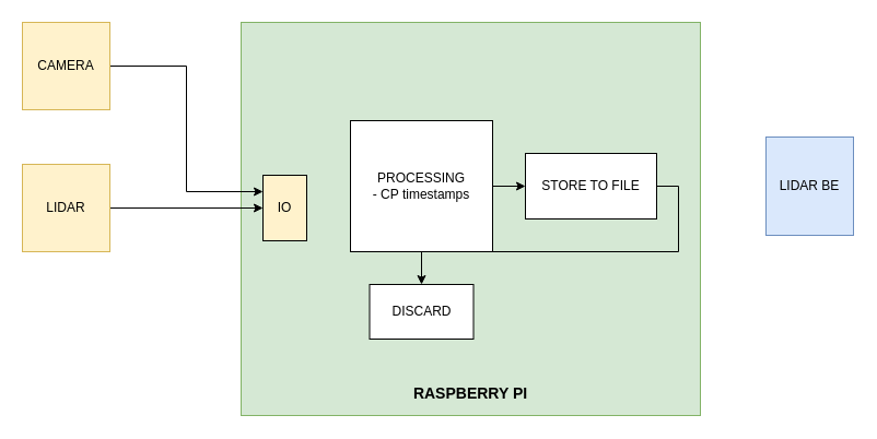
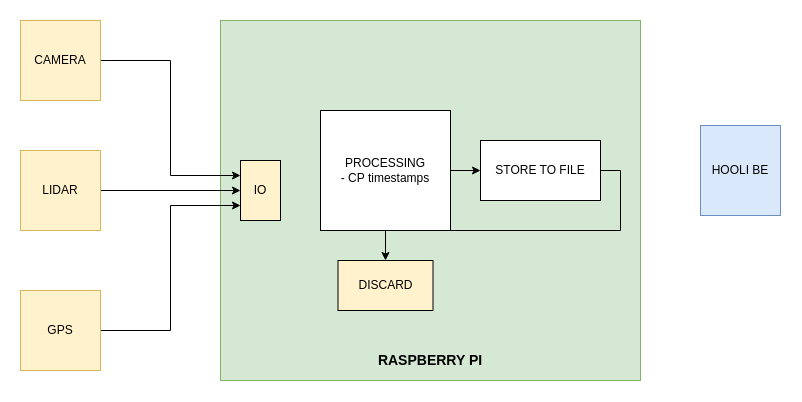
  <mxCell id="0" />
  <mxCell id="1" parent="0" />
  <mxCell id="2" value="&lt;div style=&quot;font-size: 14px&quot;&gt;&lt;font style=&quot;font-size: 14px&quot;&gt;&lt;b&gt;&lt;br&gt;&lt;/b&gt;&lt;/font&gt;&lt;/div&gt;&lt;div style=&quot;font-size: 14px&quot;&gt;&lt;font style=&quot;font-size: 14px&quot;&gt;&lt;b&gt;&lt;br&gt;&lt;/b&gt;&lt;/font&gt;&lt;/div&gt;&lt;div style=&quot;font-size: 14px&quot;&gt;&lt;font style=&quot;font-size: 14px&quot;&gt;&lt;b&gt;&lt;br&gt;&lt;/b&gt;&lt;/font&gt;&lt;/div&gt;&lt;div style=&quot;font-size: 14px&quot;&gt;&lt;font style=&quot;font-size: 14px&quot;&gt;&lt;b&gt;&lt;br&gt;&lt;/b&gt;&lt;/font&gt;&lt;/div&gt;&lt;div style=&quot;font-size: 14px&quot;&gt;&lt;font style=&quot;font-size: 14px&quot;&gt;&lt;b&gt;&lt;br&gt;&lt;/b&gt;&lt;/font&gt;&lt;/div&gt;&lt;div style=&quot;font-size: 14px&quot;&gt;&lt;font style=&quot;font-size: 14px&quot;&gt;&lt;b&gt;&lt;br&gt;&lt;/b&gt;&lt;/font&gt;&lt;/div&gt;&lt;div style=&quot;font-size: 14px&quot;&gt;&lt;font style=&quot;font-size: 14px&quot;&gt;&lt;b&gt;&lt;br&gt;&lt;/b&gt;&lt;/font&gt;&lt;/div&gt;&lt;div style=&quot;font-size: 14px&quot;&gt;&lt;font style=&quot;font-size: 14px&quot;&gt;&lt;b&gt;&lt;br&gt;&lt;/b&gt;&lt;/font&gt;&lt;/div&gt;&lt;div style=&quot;font-size: 14px&quot;&gt;&lt;font style=&quot;font-size: 14px&quot;&gt;&lt;b&gt;&lt;br&gt;&lt;/b&gt;&lt;/font&gt;&lt;/div&gt;&lt;div style=&quot;font-size: 14px&quot;&gt;&lt;font style=&quot;font-size: 14px&quot;&gt;&lt;b&gt;&lt;br&gt;&lt;/b&gt;&lt;/font&gt;&lt;/div&gt;&lt;div style=&quot;font-size: 14px&quot;&gt;&lt;font style=&quot;font-size: 14px&quot;&gt;&lt;b&gt;&lt;br&gt;&lt;/b&gt;&lt;/font&gt;&lt;/div&gt;&lt;div style=&quot;font-size: 14px&quot;&gt;&lt;font style=&quot;font-size: 14px&quot;&gt;&lt;b&gt;&lt;br&gt;&lt;/b&gt;&lt;/font&gt;&lt;/div&gt;&lt;div style=&quot;font-size: 14px&quot;&gt;&lt;font style=&quot;font-size: 14px&quot;&gt;&lt;b&gt;&lt;br&gt;&lt;/b&gt;&lt;/font&gt;&lt;/div&gt;&lt;div style=&quot;font-size: 14px&quot;&gt;&lt;font style=&quot;font-size: 14px&quot;&gt;&lt;b&gt;&lt;br&gt;&lt;/b&gt;&lt;/font&gt;&lt;/div&gt;&lt;div style=&quot;font-size: 14px&quot;&gt;&lt;font style=&quot;font-size: 14px&quot;&gt;&lt;b&gt;&lt;br&gt;&lt;/b&gt;&lt;/font&gt;&lt;/div&gt;&lt;div style=&quot;font-size: 14px&quot;&gt;&lt;font style=&quot;font-size: 14px&quot;&gt;&lt;b&gt;&lt;br&gt;&lt;/b&gt;&lt;/font&gt;&lt;/div&gt;&lt;div style=&quot;font-size: 14px&quot;&gt;&lt;font style=&quot;font-size: 14px&quot;&gt;&lt;b&gt;&lt;br&gt;&lt;/b&gt;&lt;/font&gt;&lt;/div&gt;&lt;div style=&quot;font-size: 14px&quot;&gt;&lt;font style=&quot;font-size: 14px&quot;&gt;&lt;b&gt;&lt;br&gt;&lt;/b&gt;&lt;/font&gt;&lt;/div&gt;&lt;div style=&quot;font-size: 14px&quot;&gt;&lt;font style=&quot;font-size: 14px&quot;&gt;&lt;b&gt;&lt;br&gt;&lt;/b&gt;&lt;/font&gt;&lt;/div&gt;&lt;div style=&quot;font-size: 14px&quot;&gt;&lt;font style=&quot;font-size: 14px&quot;&gt;&lt;b&gt;RASPBERRY PI&lt;br&gt;&lt;/b&gt;&lt;/font&gt;&lt;/div&gt;" style="rounded=0;whiteSpace=wrap;html=1;fillColor=#d5e8d4;strokeColor=#82b366;" vertex="1" parent="1"><mxGeometry x="220" y="20" width="420" height="360" as="geometry" /></mxCell>
  <mxCell id="3" value="IO" style="rounded=0;whiteSpace=wrap;html=1;fillColor=#fff2cc;" vertex="1" parent="1"><mxGeometry x="240" y="160" width="40" height="60" as="geometry" /></mxCell>
  <mxCell id="4" style="edgeStyle=orthogonalEdgeStyle;rounded=0;orthogonalLoop=1;jettySize=auto;html=1;exitX=1;exitY=0.5;exitDx=0;exitDy=0;entryX=0;entryY=0.25;entryDx=0;entryDy=0;" edge="1" parent="1" source="5" target="3"><mxGeometry relative="1" as="geometry" /></mxCell>
  <mxCell id="5" value="CAMERA" style="whiteSpace=wrap;html=1;aspect=fixed;fillColor=#fff2cc;strokeColor=#d6b656;" vertex="1" parent="1"><mxGeometry x="20" y="20" width="80" height="80" as="geometry" /></mxCell>
  <mxCell id="6" style="edgeStyle=orthogonalEdgeStyle;rounded=0;orthogonalLoop=1;jettySize=auto;html=1;exitX=1;exitY=0.5;exitDx=0;exitDy=0;entryX=0;entryY=0.5;entryDx=0;entryDy=0;" edge="1" parent="1" source="7" target="3"><mxGeometry relative="1" as="geometry" /></mxCell>
  <mxCell id="7" value="LIDAR" style="whiteSpace=wrap;html=1;aspect=fixed;fillColor=#fff2cc;strokeColor=#d6b656;" vertex="1" parent="1"><mxGeometry x="20" y="150" width="80" height="80" as="geometry" /></mxCell>
+ <mxCell id="8" style="edgeStyle=orthogonalEdgeStyle;rounded=0;orthogonalLoop=1;jettySize=auto;html=1;exitX=1;exitY=0.5;exitDx=0;exitDy=0;entryX=0;entryY=0.75;entryDx=0;entryDy=0;" edge="1" parent="1" source="9" target="3"><mxGeometry relative="1" as="geometry" /></mxCell>
+ <mxCell id="9" value="GPS" style="whiteSpace=wrap;html=1;aspect=fixed;fillColor=#fff2cc;strokeColor=#d6b656;" vertex="1" parent="1"><mxGeometry x="20" y="290" width="80" height="80" as="geometry" /></mxCell>
  <mxCell id="10" style="edgeStyle=orthogonalEdgeStyle;rounded=0;orthogonalLoop=1;jettySize=auto;html=1;exitX=1;exitY=0.5;exitDx=0;exitDy=0;" edge="1" parent="1" source="11" target="12"><mxGeometry relative="1" as="geometry" /></mxCell>
  <mxCell id="11" value="STORE TO FILE" style="rounded=0;whiteSpace=wrap;html=1;" vertex="1" parent="1"><mxGeometry x="480" y="140" width="120" height="60" as="geometry" /></mxCell>
- <mxCell id="12" value="DISCARD" style="rounded=0;whiteSpace=wrap;html=1;" vertex="1" parent="1"><mxGeometry x="337.5" y="260" width="95" height="50" as="geometry" /></mxCell>
- <mxCell id="13" value="LIDAR BE" style="rounded=0;whiteSpace=wrap;html=1;fillColor=#dae8fc;strokeColor=#6c8ebf;" vertex="1" parent="1"><mxGeometry x="700" y="125" width="80" height="90" as="geometry" /></mxCell>
+ <mxCell id="12" value="DISCARD" style="rounded=0;whiteSpace=wrap;html=1;fillColor=#fff2cc;" vertex="1" parent="1"><mxGeometry x="337.5" y="260" width="95" height="50" as="geometry" /></mxCell>
+ <mxCell id="13" value="HOOLI BE" style="rounded=0;whiteSpace=wrap;html=1;fillColor=#dae8fc;strokeColor=#6c8ebf;" vertex="1" parent="1"><mxGeometry x="700" y="125" width="80" height="90" as="geometry" /></mxCell>
  <mxCell id="14" value="" style="edgeStyle=orthogonalEdgeStyle;rounded=0;orthogonalLoop=1;jettySize=auto;html=1;fontSize=14;" edge="1" parent="1" source="15" target="11"><mxGeometry relative="1" as="geometry" /></mxCell>
  <mxCell id="15" value="PROCESSING&lt;br&gt;- CP timestamps" style="rounded=0;whiteSpace=wrap;html=1;" vertex="1" parent="1"><mxGeometry x="320" y="110" width="130" height="120" as="geometry" /></mxCell>
